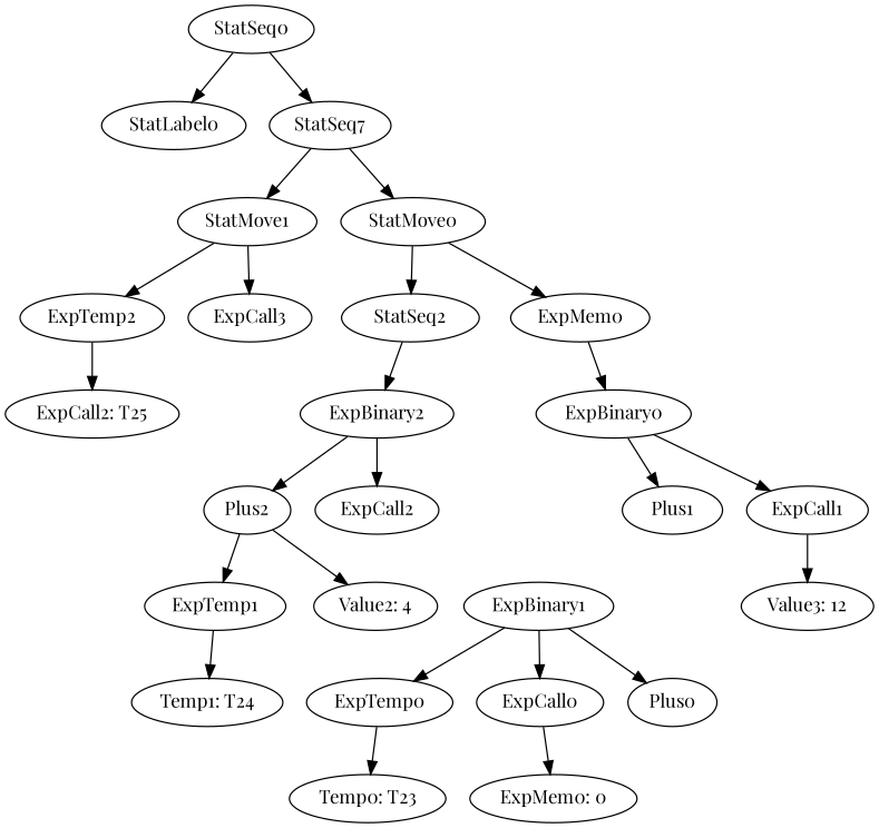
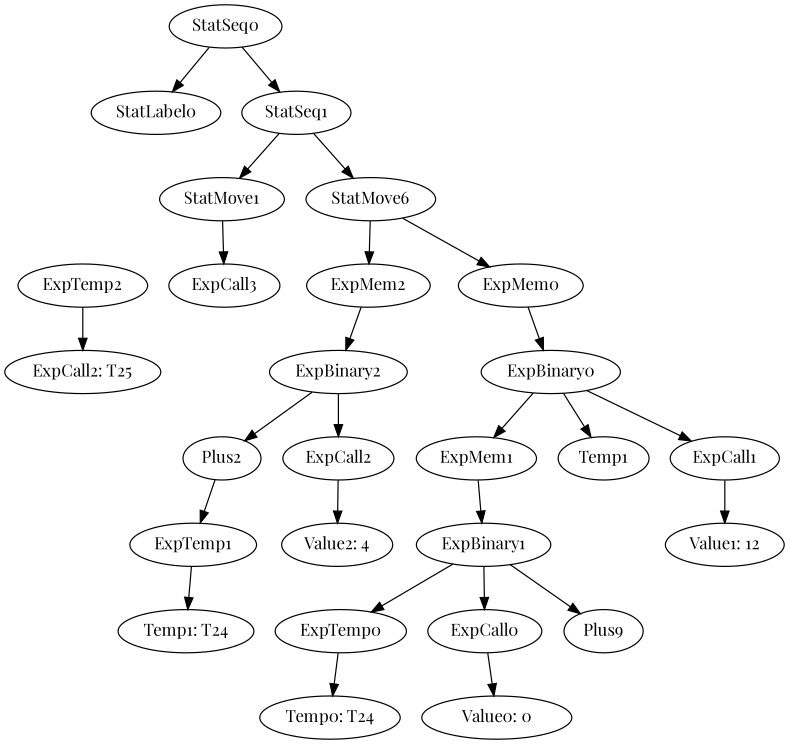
  digraph {
    fontname="Playfair Display"
    ordering=out
    node [fontname="Playfair Display"]
    edge [fontname="Playfair Display"]
    StatMove1
    ExpTemp2
    ExpCall3
    n4 [label="ExpCall2: T25"]
    ExpTemp1
    "Temp1: T24"
-   ExpMem2 [label=StatSeq2]
+   ExpMem2
    ExpBinary2
    Plus2
    ExpCall2
    "Value2: 4"
    ExpTemp0
-   "Temp0: T24" [label="Temp0: T23"]
+   "Temp0: T24"
    StatSeq0
    StatLabel0
-   StatSeq1 [label=StatSeq7]
-   StatMove0
+   StatSeq1
+   StatMove0 [label=StatMove6]
    ExpMem0
    ExpBinary0
    ExpCall0
-   "Value0: 0" [label="ExpMem0: 0"]
+   "Value0: 0"
+   ExpMem1
    ExpBinary1
-   Plus0
-   Plus1
+   Plus0 [label=Plus9]
+   Plus1 [label=Temp1]
    ExpCall1
-   "Value1: 12" [label="Value3: 12"]
-   StatMove1 -> ExpTemp2
+   "Value1: 12"
    StatMove1 -> ExpCall3
    ExpTemp2 -> n4
    ExpTemp1 -> "Temp1: T24"
    ExpMem2 -> ExpBinary2
    ExpBinary2 -> Plus2
    ExpBinary2 -> ExpCall2
    Plus2 -> ExpTemp1
-   Plus2 -> "Value2: 4"
+   ExpCall2 -> "Value2: 4"
    ExpTemp0 -> "Temp0: T24"
    StatSeq0 -> StatLabel0
    StatSeq0 -> StatSeq1
    StatSeq1 -> StatMove1
    StatSeq1 -> StatMove0
    StatMove0 -> ExpMem2
    StatMove0 -> ExpMem0
    ExpMem0 -> ExpBinary0
+   ExpBinary0 -> ExpMem1
    ExpBinary0 -> Plus1
    ExpBinary0 -> ExpCall1
    ExpCall0 -> "Value0: 0"
+   ExpMem1 -> ExpBinary1
    ExpBinary1 -> ExpTemp0
    ExpBinary1 -> ExpCall0
    ExpBinary1 -> Plus0
    ExpCall1 -> "Value1: 12"
  }
